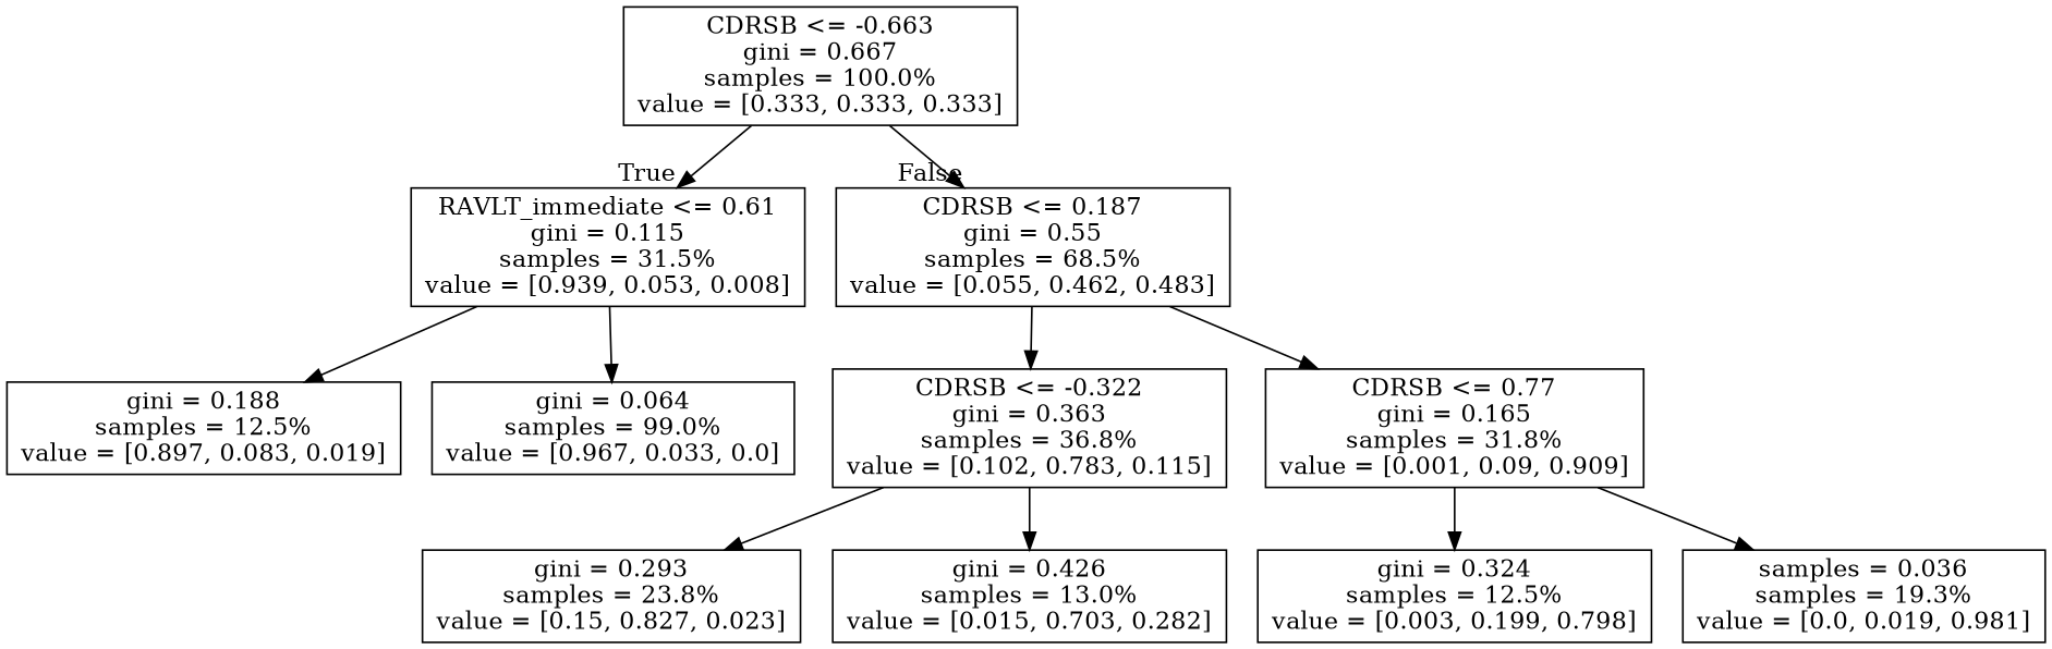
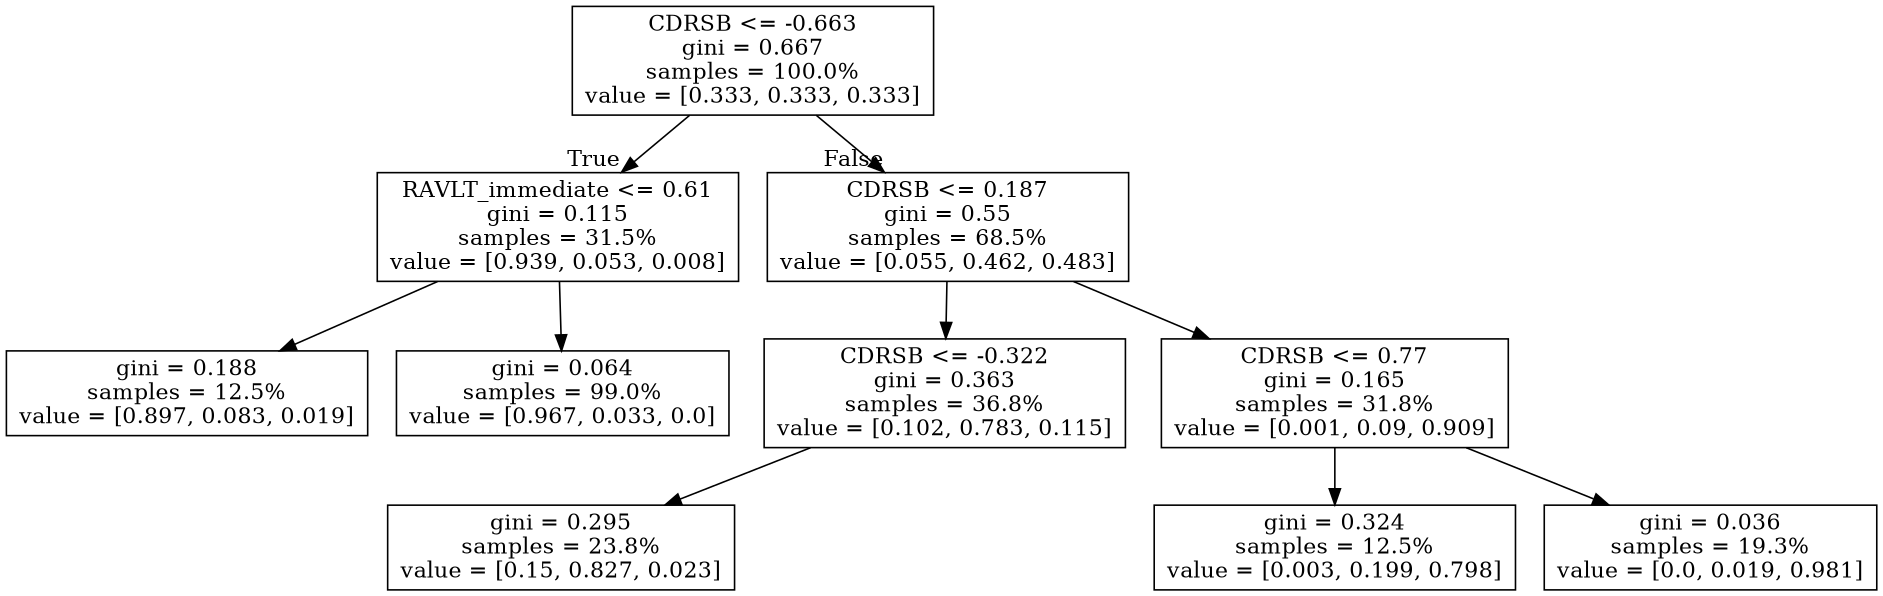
  digraph {
    node [shape=box]
    n1 [label="CDRSB <= -0.663\ngini = 0.667\nsamples = 100.0%\nvalue = [0.333, 0.333, 0.333]"]
    n2 [label="RAVLT_immediate <= 0.61\ngini = 0.115\nsamples = 31.5%\nvalue = [0.939, 0.053, 0.008]"]
    n3 [label="CDRSB <= 0.187\ngini = 0.55\nsamples = 68.5%\nvalue = [0.055, 0.462, 0.483]"]
    n4 [label="gini = 0.188\nsamples = 12.5%\nvalue = [0.897, 0.083, 0.019]"]
    n5 [label="gini = 0.064\nsamples = 99.0%\nvalue = [0.967, 0.033, 0.0]"]
    n6 [label="CDRSB <= -0.322\ngini = 0.363\nsamples = 36.8%\nvalue = [0.102, 0.783, 0.115]"]
    n7 [label="CDRSB <= 0.77\ngini = 0.165\nsamples = 31.8%\nvalue = [0.001, 0.09, 0.909]"]
-   n8 [label="gini = 0.293\nsamples = 23.8%\nvalue = [0.15, 0.827, 0.023]"]
-   n9 [label="gini = 0.426\nsamples = 13.0%\nvalue = [0.015, 0.703, 0.282]"]
+   n8 [label="gini = 0.295\nsamples = 23.8%\nvalue = [0.15, 0.827, 0.023]"]
    n10 [label="gini = 0.324\nsamples = 12.5%\nvalue = [0.003, 0.199, 0.798]"]
-   n11 [label="samples = 0.036\nsamples = 19.3%\nvalue = [0.0, 0.019, 0.981]"]
+   n11 [label="gini = 0.036\nsamples = 19.3%\nvalue = [0.0, 0.019, 0.981]"]
    n1 -> n2 [headlabel=True labelangle=45 labeldistance=2.5]
    n1 -> n3 [headlabel=False labelangle=-45 labeldistance=2.5]
    n2 -> n4
    n2 -> n5
    n3 -> n6
    n3 -> n7
    n6 -> n8
-   n6 -> n9
    n7 -> n10
    n7 -> n11
  }
